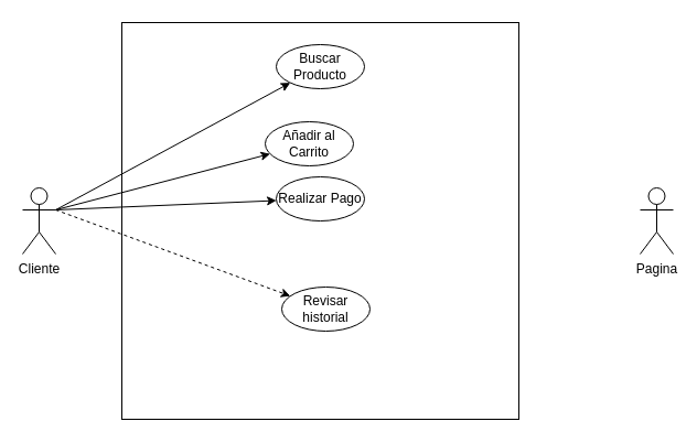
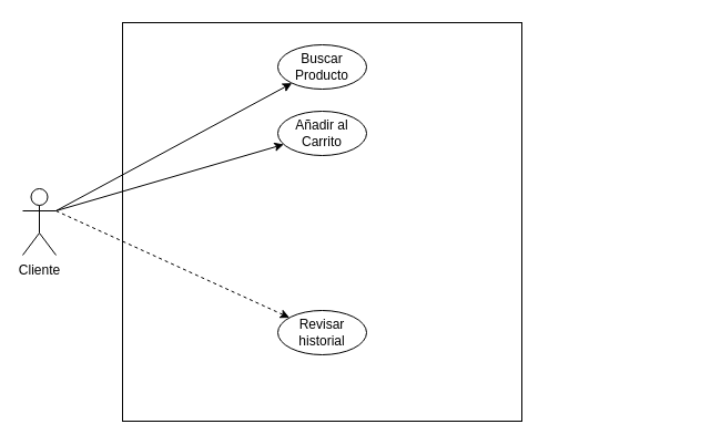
  <mxCell id="0" />
  <mxCell id="1" parent="0" />
  <mxCell id="2" value="" style="whiteSpace=wrap;html=1;aspect=fixed;" vertex="1" parent="1"><mxGeometry x="110" y="20" width="360" height="360" as="geometry" /></mxCell>
  <mxCell id="3" style="edgeStyle=none;html=1;exitX=1;exitY=0.333;exitDx=0;exitDy=0;exitPerimeter=0;" edge="1" parent="1" source="7" target="8"><mxGeometry relative="1" as="geometry" /></mxCell>
  <mxCell id="4" style="edgeStyle=none;html=1;exitX=1;exitY=0.333;exitDx=0;exitDy=0;exitPerimeter=0;" edge="1" parent="1" source="7" target="9"><mxGeometry relative="1" as="geometry" /></mxCell>
- <mxCell id="5" style="edgeStyle=none;html=1;exitX=1;exitY=0.333;exitDx=0;exitDy=0;exitPerimeter=0;" edge="1" parent="1" source="7" target="10"><mxGeometry relative="1" as="geometry" /></mxCell>
  <mxCell id="6" style="edgeStyle=none;html=1;exitX=1;exitY=0.333;exitDx=0;exitDy=0;exitPerimeter=0;dashed=1;" edge="1" parent="1" source="7" target="11"><mxGeometry relative="1" as="geometry" /></mxCell>
  <mxCell id="7" value="Cliente" style="shape=umlActor;verticalLabelPosition=bottom;verticalAlign=top;html=1;outlineConnect=0;" vertex="1" parent="1"><mxGeometry x="20" y="170" width="30" height="60" as="geometry" /></mxCell>
  <mxCell id="8" value="Buscar Producto" style="ellipse;whiteSpace=wrap;html=1;" vertex="1" parent="1"><mxGeometry x="250" y="40" width="80" height="40" as="geometry" /></mxCell>
- <mxCell id="9" value="Añadir al Carrito" style="ellipse;whiteSpace=wrap;html=1;" vertex="1" parent="1"><mxGeometry x="240" y="110" width="80" height="40" as="geometry" /></mxCell>
- <mxCell id="10" value="Realizar Pago" style="ellipse;whiteSpace=wrap;html=1;" vertex="1" parent="1"><mxGeometry x="250" y="160" width="80" height="40" as="geometry" /></mxCell>
- <mxCell id="11" value="Revisar historial" style="ellipse;whiteSpace=wrap;html=1;" vertex="1" parent="1"><mxGeometry x="255" y="260" width="80" height="40" as="geometry" /></mxCell>
- <mxCell id="12" value="Pagina" style="shape=umlActor;verticalLabelPosition=bottom;verticalAlign=top;html=1;outlineConnect=0;" vertex="1" parent="1"><mxGeometry x="580" y="170" width="30" height="60" as="geometry" /></mxCell>
+ <mxCell id="9" value="Añadir al Carrito" style="ellipse;whiteSpace=wrap;html=1;" vertex="1" parent="1"><mxGeometry x="250" y="100" width="80" height="40" as="geometry" /></mxCell>
+ <mxCell id="11" value="Revisar historial" style="ellipse;whiteSpace=wrap;html=1;" vertex="1" parent="1"><mxGeometry x="250" y="280" width="80" height="40" as="geometry" /></mxCell>
